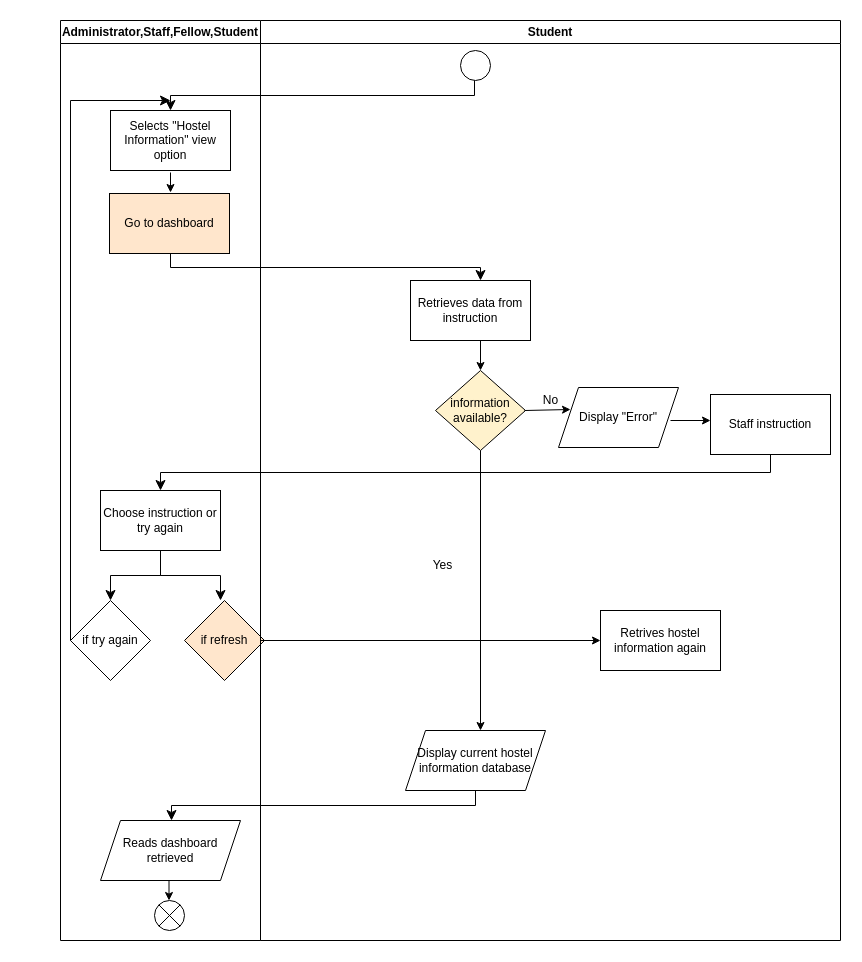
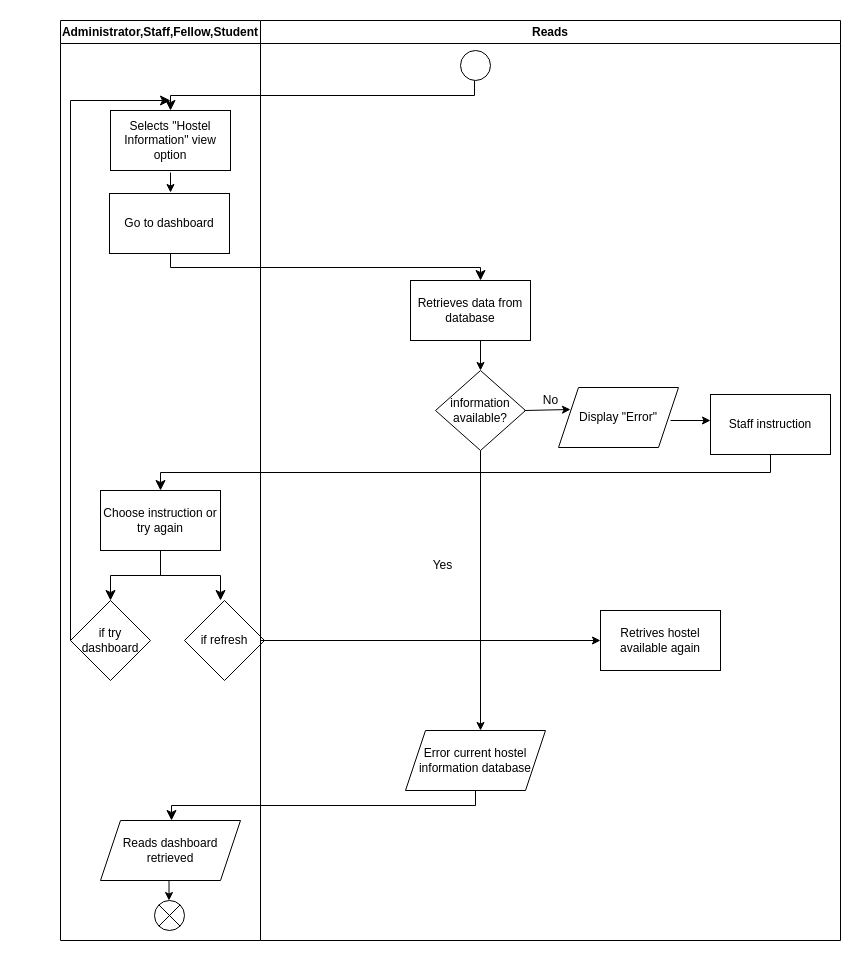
  <mxCell id="0" />
  <mxCell id="1" parent="0" />
  <mxCell id="2" value="" style="ellipse;" vertex="1" parent="1"><mxGeometry x="460" y="50" width="30" height="30" as="geometry" /></mxCell>
  <mxCell id="3" value="" style="edgeStyle=elbowEdgeStyle;elbow=vertical;endArrow=classic;html=1;curved=0;rounded=0;endSize=8;startSize=8;" edge="1" parent="1"><mxGeometry width="50" height="50" relative="1" as="geometry"><mxPoint x="474" y="80" as="sourcePoint" /><mxPoint x="170" y="110" as="targetPoint" /></mxGeometry></mxCell>
  <mxCell id="4" value="Selects &quot;Hostel Information&quot; view option" style="rounded=0;whiteSpace=wrap;html=1;" vertex="1" parent="1"><mxGeometry x="110" y="110" width="120" height="60" as="geometry" /></mxCell>
  <mxCell id="5" value="" style="endArrow=classic;html=1;" edge="1" parent="1"><mxGeometry width="50" height="50" relative="1" as="geometry"><mxPoint x="170" y="172" as="sourcePoint" /><mxPoint x="170" y="192" as="targetPoint" /></mxGeometry></mxCell>
- <mxCell id="6" value="Go to dashboard" style="rounded=0;whiteSpace=wrap;html=1;fillColor=#ffe6cc;" vertex="1" parent="1"><mxGeometry x="109" y="193" width="120" height="60" as="geometry" /></mxCell>
+ <mxCell id="6" value="Go to dashboard" style="rounded=0;whiteSpace=wrap;html=1;" vertex="1" parent="1"><mxGeometry x="109" y="193" width="120" height="60" as="geometry" /></mxCell>
  <mxCell id="7" value="" style="edgeStyle=elbowEdgeStyle;elbow=vertical;endArrow=classic;html=1;curved=0;rounded=0;endSize=8;startSize=8;" edge="1" parent="1"><mxGeometry width="50" height="50" relative="1" as="geometry"><mxPoint x="170" y="253" as="sourcePoint" /><mxPoint x="480" y="280" as="targetPoint" /></mxGeometry></mxCell>
- <mxCell id="8" value="Retrieves data from instruction" style="rounded=0;whiteSpace=wrap;html=1;" vertex="1" parent="1"><mxGeometry x="410" y="280" width="120" height="60" as="geometry" /></mxCell>
+ <mxCell id="8" value="Retrieves data from database" style="rounded=0;whiteSpace=wrap;html=1;" vertex="1" parent="1"><mxGeometry x="410" y="280" width="120" height="60" as="geometry" /></mxCell>
  <mxCell id="9" value="" style="endArrow=classic;html=1;" edge="1" parent="1"><mxGeometry width="50" height="50" relative="1" as="geometry"><mxPoint x="480" y="340" as="sourcePoint" /><mxPoint x="480" y="370" as="targetPoint" /></mxGeometry></mxCell>
- <mxCell id="10" value="information available?" style="rhombus;whiteSpace=wrap;html=1;fillColor=#fff2cc;" vertex="1" parent="1"><mxGeometry x="435" y="370" width="90" height="80" as="geometry" /></mxCell>
+ <mxCell id="10" value="information available?" style="rhombus;whiteSpace=wrap;html=1;" vertex="1" parent="1"><mxGeometry x="435" y="370" width="90" height="80" as="geometry" /></mxCell>
  <mxCell id="11" value="" style="endArrow=classic;html=1;" edge="1" parent="1" source="10"><mxGeometry width="50" height="50" relative="1" as="geometry"><mxPoint x="480" y="460" as="sourcePoint" /><mxPoint x="480" y="730" as="targetPoint" /></mxGeometry></mxCell>
  <mxCell id="12" value="Yes" style="text;html=1;align=center;verticalAlign=middle;resizable=0;points=[];autosize=1;strokeColor=none;fillColor=none;" vertex="1" parent="1"><mxGeometry x="422" y="550" width="40" height="30" as="geometry" /></mxCell>
- <mxCell id="13" value="Display current hostel information database" style="shape=parallelogram;perimeter=parallelogramPerimeter;whiteSpace=wrap;html=1;fixedSize=1;" vertex="1" parent="1"><mxGeometry x="405" y="730" width="140" height="60" as="geometry" /></mxCell>
+ <mxCell id="13" value="Error current hostel information database" style="shape=parallelogram;perimeter=parallelogramPerimeter;whiteSpace=wrap;html=1;fixedSize=1;" vertex="1" parent="1"><mxGeometry x="405" y="730" width="140" height="60" as="geometry" /></mxCell>
  <mxCell id="14" value="" style="edgeStyle=elbowEdgeStyle;elbow=vertical;endArrow=classic;html=1;curved=0;rounded=0;endSize=8;startSize=8;" edge="1" parent="1"><mxGeometry width="50" height="50" relative="1" as="geometry"><mxPoint x="475" y="790" as="sourcePoint" /><mxPoint x="171" y="820" as="targetPoint" /></mxGeometry></mxCell>
  <mxCell id="15" value="Reads dashboard retrieved" style="shape=parallelogram;perimeter=parallelogramPerimeter;whiteSpace=wrap;html=1;fixedSize=1;" vertex="1" parent="1"><mxGeometry x="100" y="820" width="140" height="60" as="geometry" /></mxCell>
  <mxCell id="16" value="" style="endArrow=classic;html=1;" edge="1" parent="1"><mxGeometry width="50" height="50" relative="1" as="geometry"><mxPoint x="168.5" y="880" as="sourcePoint" /><mxPoint x="168.5" y="900" as="targetPoint" /></mxGeometry></mxCell>
  <mxCell id="17" value="" style="shape=sumEllipse;perimeter=ellipsePerimeter;whiteSpace=wrap;html=1;backgroundOutline=1;" vertex="1" parent="1"><mxGeometry x="154" y="900" width="30" height="30" as="geometry" /></mxCell>
  <mxCell id="18" value="" style="endArrow=classic;html=1;" edge="1" parent="1"><mxGeometry width="50" height="50" relative="1" as="geometry"><mxPoint x="524" y="410" as="sourcePoint" /><mxPoint x="570" y="409" as="targetPoint" /></mxGeometry></mxCell>
  <mxCell id="19" value="Display &quot;Error&quot;" style="shape=parallelogram;perimeter=parallelogramPerimeter;whiteSpace=wrap;html=1;fixedSize=1;" vertex="1" parent="1"><mxGeometry x="558" y="387" width="120" height="60" as="geometry" /></mxCell>
  <mxCell id="20" value="" style="endArrow=classic;html=1;" edge="1" parent="1"><mxGeometry width="50" height="50" relative="1" as="geometry"><mxPoint x="670" y="420" as="sourcePoint" /><mxPoint x="710" y="420" as="targetPoint" /></mxGeometry></mxCell>
  <mxCell id="21" value="Staff instruction" style="rounded=0;whiteSpace=wrap;html=1;" vertex="1" parent="1"><mxGeometry x="710" y="394" width="120" height="60" as="geometry" /></mxCell>
  <mxCell id="22" value="" style="edgeStyle=elbowEdgeStyle;elbow=vertical;endArrow=classic;html=1;curved=0;rounded=0;endSize=8;startSize=8;" edge="1" parent="1"><mxGeometry width="50" height="50" relative="1" as="geometry"><mxPoint x="770" y="454" as="sourcePoint" /><mxPoint x="160" y="490" as="targetPoint" /></mxGeometry></mxCell>
  <mxCell id="23" value="No" style="text;html=1;align=center;verticalAlign=middle;resizable=0;points=[];autosize=1;strokeColor=none;fillColor=none;" vertex="1" parent="1"><mxGeometry x="530" y="385" width="40" height="30" as="geometry" /></mxCell>
  <mxCell id="24" value="Choose instruction or try again" style="rounded=0;whiteSpace=wrap;html=1;" vertex="1" parent="1"><mxGeometry x="100" y="490" width="120" height="60" as="geometry" /></mxCell>
  <mxCell id="25" value="" style="edgeStyle=elbowEdgeStyle;elbow=vertical;endArrow=classic;html=1;curved=0;rounded=0;endSize=8;startSize=8;" edge="1" parent="1"><mxGeometry width="50" height="50" relative="1" as="geometry"><mxPoint x="160" y="550" as="sourcePoint" /><mxPoint x="110" y="600" as="targetPoint" /></mxGeometry></mxCell>
  <mxCell id="26" value="" style="edgeStyle=elbowEdgeStyle;elbow=vertical;endArrow=classic;html=1;curved=0;rounded=0;endSize=8;startSize=8;" edge="1" parent="1"><mxGeometry width="50" height="50" relative="1" as="geometry"><mxPoint x="160" y="550" as="sourcePoint" /><mxPoint x="220" y="600" as="targetPoint" /></mxGeometry></mxCell>
- <mxCell id="27" value="if refresh" style="rhombus;whiteSpace=wrap;html=1;fillColor=#ffe6cc;" vertex="1" parent="1"><mxGeometry x="184" y="600" width="80" height="80" as="geometry" /></mxCell>
+ <mxCell id="27" value="if refresh" style="rhombus;whiteSpace=wrap;html=1;" vertex="1" parent="1"><mxGeometry x="184" y="600" width="80" height="80" as="geometry" /></mxCell>
  <mxCell id="28" value="" style="endArrow=classic;html=1;" edge="1" parent="1"><mxGeometry width="50" height="50" relative="1" as="geometry"><mxPoint x="260" y="640" as="sourcePoint" /><mxPoint x="600" y="640" as="targetPoint" /></mxGeometry></mxCell>
- <mxCell id="29" value="Retrives hostel information again" style="rounded=0;whiteSpace=wrap;html=1;" vertex="1" parent="1"><mxGeometry x="600" y="610" width="120" height="60" as="geometry" /></mxCell>
- <mxCell id="30" value="if try again" style="rhombus;whiteSpace=wrap;html=1;" vertex="1" parent="1"><mxGeometry x="70" y="600" width="80" height="80" as="geometry" /></mxCell>
+ <mxCell id="29" value="Retrives hostel available again" style="rounded=0;whiteSpace=wrap;html=1;" vertex="1" parent="1"><mxGeometry x="600" y="610" width="120" height="60" as="geometry" /></mxCell>
+ <mxCell id="30" value="if try dashboard" style="rhombus;whiteSpace=wrap;html=1;" vertex="1" parent="1"><mxGeometry x="70" y="600" width="80" height="80" as="geometry" /></mxCell>
  <mxCell id="31" value="" style="edgeStyle=elbowEdgeStyle;elbow=vertical;endArrow=classic;html=1;curved=0;rounded=0;endSize=8;startSize=8;" edge="1" parent="1"><mxGeometry width="50" height="50" relative="1" as="geometry"><mxPoint x="70" y="640" as="sourcePoint" /><mxPoint x="170" y="100" as="targetPoint" /><Array as="points"><mxPoint x="20" y="100" /></Array></mxGeometry></mxCell>
  <mxCell id="32" value="Administrator,Staff,Fellow,Student" style="swimlane;whiteSpace=wrap;html=1;startSize=23;" vertex="1" parent="1"><mxGeometry x="60" y="20" width="200" height="920" as="geometry" /></mxCell>
- <mxCell id="33" value="Student" style="swimlane;whiteSpace=wrap;html=1;" vertex="1" parent="1"><mxGeometry x="260" y="20" width="580" height="920" as="geometry" /></mxCell>
+ <mxCell id="33" value="Reads" style="swimlane;whiteSpace=wrap;html=1;" vertex="1" parent="1"><mxGeometry x="260" y="20" width="580" height="920" as="geometry" /></mxCell>
